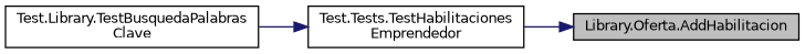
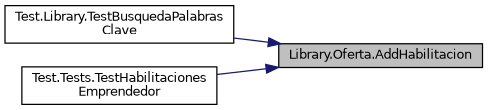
  digraph {
    rankdir=RL
    node [color=black fillcolor=white fontname=Helvetica fontsize=10 shape=record style=filled]
    edge [color=midnightblue dir=back fontname=Helvetica fontsize=10 labelfontname=Helvetica labelfontsize=10 style=solid]
    n1 [fillcolor=grey75 fontcolor=black height=0.2 label="Library.Oferta.AddHabilitacion" width=0.4]
    n2 [height=0.2 label="Test.Library.TestBusquedaPalabras\lClave" width=0.4]
    n3 [height=0.2 label="Test.Tests.TestHabilitaciones\lEmprendedor" width=0.4]
-   n3 -> n2
+   n1 -> n2
    n1 -> n3
  }
